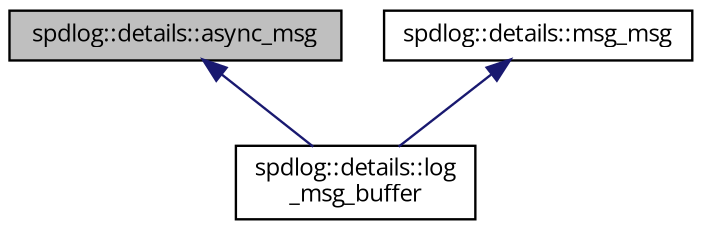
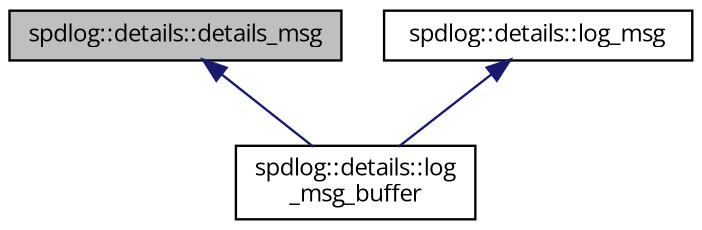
  digraph {
    fontname="Open Sans"
    node [color=black fillcolor=white fontname="Open Sans" fontsize=10 shape=record style=filled]
    edge [color=midnightblue dir=back fontname="Open Sans" fontsize=10 labelfontname=Helvetica labelfontsize=10 style=solid]
-   n1 [fillcolor=grey75 fontcolor=black height=0.2 label="spdlog::details::async_msg" width=0.4]
+   n1 [fillcolor=grey75 fontcolor=black height=0.2 label="spdlog::details::details_msg" width=0.4]
    n2 [height=0.2 label="spdlog::details::log\l_msg_buffer" width=0.4]
-   n3 [height=0.2 label="spdlog::details::msg_msg" width=0.4]
+   n3 [height=0.2 label="spdlog::details::log_msg" width=0.4]
    n1 -> n2
    n3 -> n2
  }
